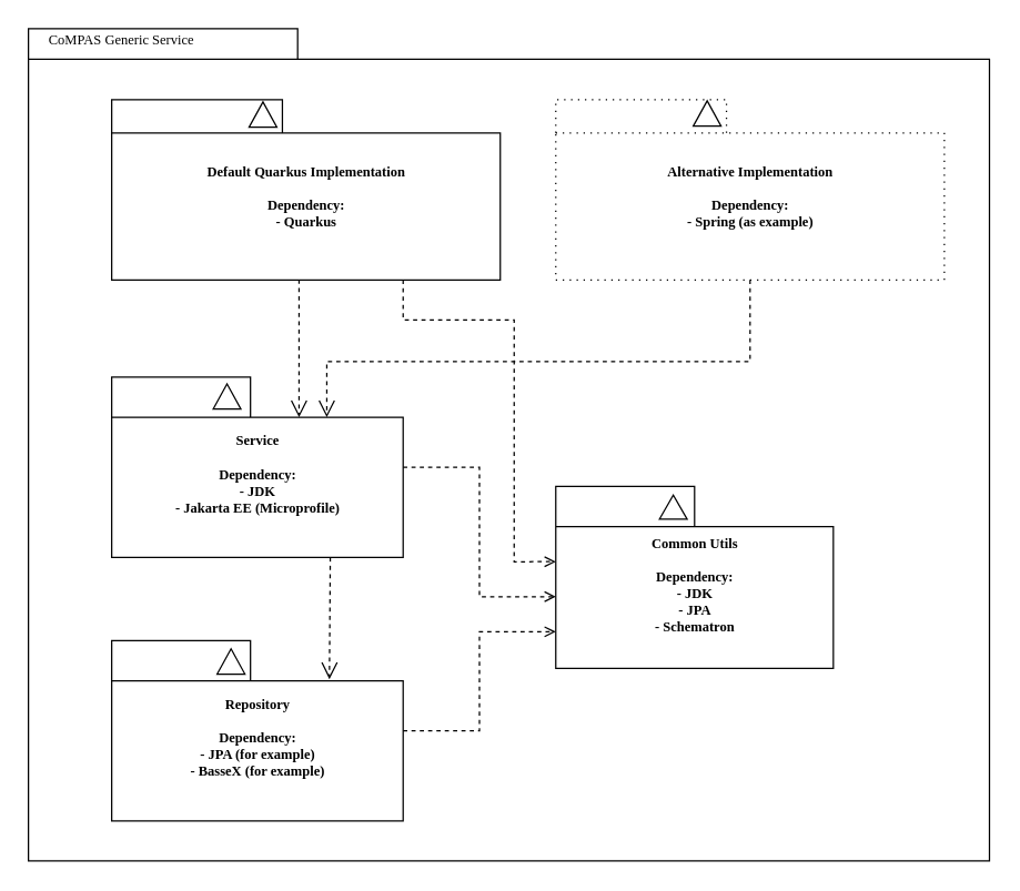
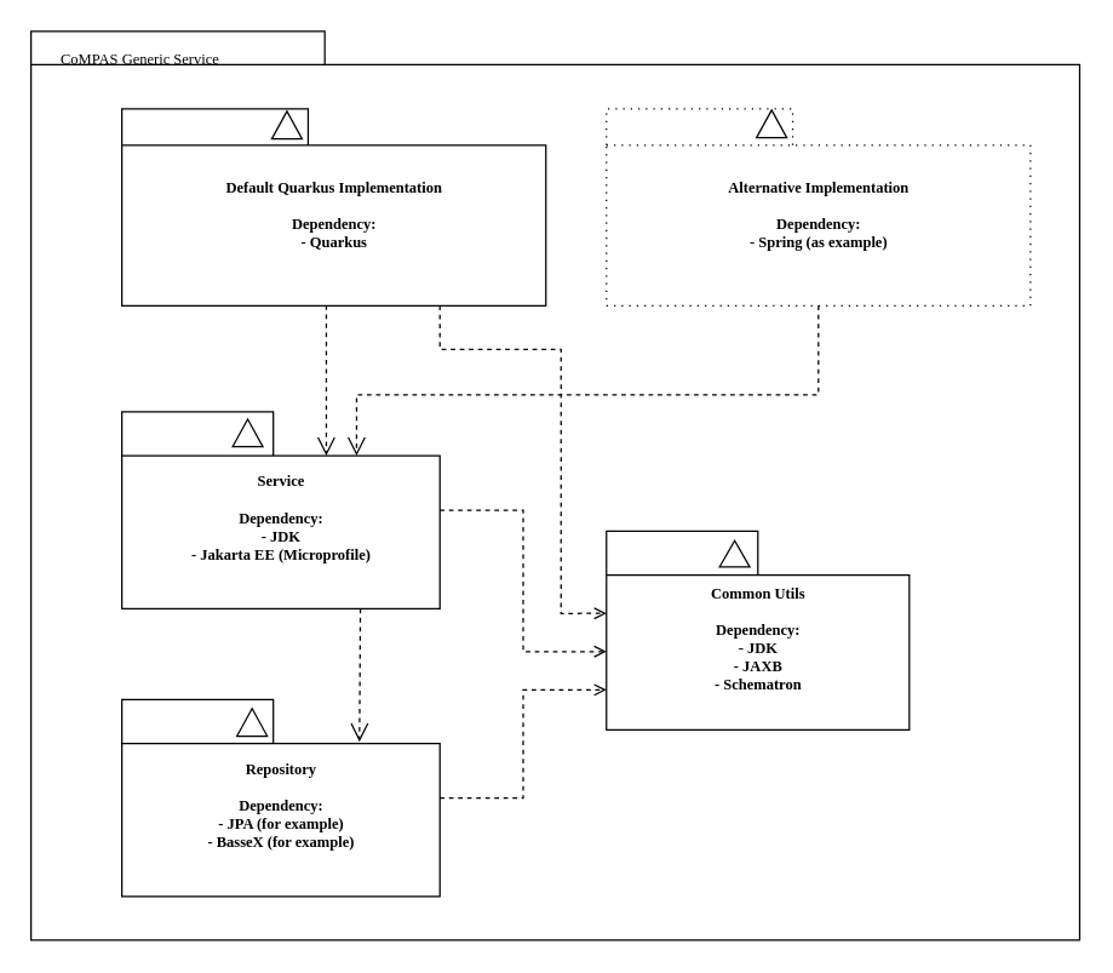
  <mxCell id="0" />
  <mxCell id="1" parent="0" />
  <mxCell id="2" value="" style="shape=folder;fontStyle=1;spacingTop=10;tabWidth=194;tabHeight=22;tabPosition=left;html=1;rounded=0;shadow=0;comic=0;labelBackgroundColor=none;strokeWidth=1;fillColor=none;fontFamily=Verdana;fontSize=10;align=center;" parent="1" vertex="1"><mxGeometry x="20" y="20" width="692.5" height="600" as="geometry" /></mxCell>
  <mxCell id="3" value="" style="group" parent="1" vertex="1" connectable="0"><mxGeometry x="120" y="270" width="170" height="131.18" as="geometry" /></mxCell>
  <mxCell id="4" value="Service&lt;br&gt;&lt;br&gt;Dependency:&lt;br&gt;- JDK&lt;br&gt;- Jakarta EE (Microprofile)" style="shape=folder;fontStyle=1;spacingTop=10;tabWidth=100;tabHeight=29;tabPosition=left;html=1;rounded=0;shadow=0;comic=0;labelBackgroundColor=none;strokeWidth=1;fontFamily=Verdana;fontSize=10;align=center;" parent="3" vertex="1"><mxGeometry x="-40" y="1.18" width="210" height="130" as="geometry" /></mxCell>
  <mxCell id="5" value="" style="triangle;whiteSpace=wrap;html=1;rounded=0;shadow=0;comic=0;labelBackgroundColor=none;strokeColor=#000000;strokeWidth=1;fillColor=#ffffff;fontFamily=Verdana;fontSize=10;fontColor=#000000;align=center;rotation=-90;" parent="3" vertex="1"><mxGeometry x="33.996" y="5.18" width="18.196" height="20" as="geometry" /></mxCell>
- <mxCell id="6" value="CoMPAS Generic Service" style="text;html=1;align=left;verticalAlign=top;spacingTop=-4;fontSize=10;fontFamily=Verdana" parent="1" vertex="1"><mxGeometry x="32.5" y="20" width="130" height="20" as="geometry" /></mxCell>
+ <mxCell id="6" value="CoMPAS Generic Service" style="text;html=1;align=left;verticalAlign=top;spacingTop=-4;fontSize=10;fontFamily=Verdana" parent="1" vertex="1"><mxGeometry x="37.5" y="30" width="130" height="20" as="geometry" /></mxCell>
  <mxCell id="7" value="" style="group" parent="1" vertex="1" connectable="0"><mxGeometry x="80" y="460" width="210" height="130" as="geometry" /></mxCell>
  <mxCell id="8" value="Repository&lt;br&gt;&lt;br&gt;Dependency:&lt;br&gt;- JPA (for example)&lt;br&gt;- BasseX (for example)" style="shape=folder;fontStyle=1;spacingTop=10;tabWidth=100;tabHeight=29;tabPosition=left;html=1;rounded=0;shadow=0;comic=0;labelBackgroundColor=none;strokeWidth=1;fontFamily=Verdana;fontSize=10;align=center;" parent="7" vertex="1"><mxGeometry y="1.182" width="210" height="130" as="geometry" /></mxCell>
  <mxCell id="9" value="" style="triangle;whiteSpace=wrap;html=1;rounded=0;shadow=0;comic=0;labelBackgroundColor=none;strokeColor=#000000;strokeWidth=1;fillColor=#ffffff;fontFamily=Verdana;fontSize=10;fontColor=#000000;align=center;rotation=-90;" parent="7" vertex="1"><mxGeometry x="76.896" y="6.18" width="18.196" height="20" as="geometry" /></mxCell>
  <mxCell id="10" value="" style="group" parent="1" vertex="1" connectable="0"><mxGeometry x="80" y="70" width="280" height="130" as="geometry" /></mxCell>
  <mxCell id="11" value="Default Quarkus Implementation&lt;br&gt;&lt;br&gt;Dependency:&lt;br&gt;- Quarkus" style="shape=folder;fontStyle=1;spacingTop=10;tabWidth=123;tabHeight=24;tabPosition=left;html=1;rounded=0;shadow=0;comic=0;labelBackgroundColor=none;strokeWidth=1;fontFamily=Verdana;fontSize=10;align=center;" parent="10" vertex="1"><mxGeometry y="1.182" width="280" height="130" as="geometry" /></mxCell>
  <mxCell id="12" value="" style="triangle;whiteSpace=wrap;html=1;rounded=0;shadow=0;comic=0;labelBackgroundColor=none;strokeColor=#000000;strokeWidth=1;fillColor=#ffffff;fontFamily=Verdana;fontSize=10;fontColor=#000000;align=center;rotation=-90;" parent="10" vertex="1"><mxGeometry x="99.906" y="2.0" width="18.196" height="20" as="geometry" /></mxCell>
  <mxCell id="13" value="" style="group" parent="1" vertex="1" connectable="0"><mxGeometry x="400" y="70" width="280" height="130" as="geometry" /></mxCell>
  <mxCell id="14" value="Alternative Implementation&lt;br&gt;&lt;br&gt;Dependency:&lt;br&gt;- Spring (as example)" style="shape=folder;fontStyle=1;spacingTop=10;tabWidth=123;tabHeight=24;tabPosition=left;html=1;rounded=0;shadow=0;comic=0;labelBackgroundColor=none;strokeWidth=1;fontFamily=Verdana;fontSize=10;align=center;dashed=1;dashPattern=1 4;" parent="13" vertex="1"><mxGeometry y="1.182" width="280" height="130" as="geometry" /></mxCell>
  <mxCell id="15" value="" style="triangle;whiteSpace=wrap;html=1;rounded=0;shadow=0;comic=0;labelBackgroundColor=none;strokeColor=#000000;strokeWidth=1;fillColor=#ffffff;fontFamily=Verdana;fontSize=10;fontColor=#000000;align=center;rotation=-90;" parent="13" vertex="1"><mxGeometry x="99.996" y="1.18" width="18.196" height="20" as="geometry" /></mxCell>
  <mxCell id="16" style="rounded=0;html=1;dashed=1;labelBackgroundColor=none;startFill=0;endArrow=open;endFill=0;endSize=10;fontFamily=Verdana;fontSize=10;entryX=0;entryY=0;entryDx=135;entryDy=29;entryPerimeter=0;" parent="1" target="4" edge="1"><mxGeometry relative="1" as="geometry"><mxPoint x="215" y="201" as="sourcePoint" /><mxPoint x="407.05" y="503.022" as="targetPoint" /><Array as="points" /></mxGeometry></mxCell>
  <mxCell id="17" style="rounded=0;html=1;dashed=1;labelBackgroundColor=none;startFill=0;endArrow=open;endFill=0;endSize=10;fontFamily=Verdana;fontSize=10;exitX=0.5;exitY=1;exitDx=0;exitDy=0;exitPerimeter=0;entryX=0;entryY=0;entryDx=155;entryDy=29;entryPerimeter=0;" parent="1" source="14" target="4" edge="1"><mxGeometry relative="1" as="geometry"><mxPoint x="415" y="411.182" as="sourcePoint" /><mxPoint x="300" y="295" as="targetPoint" /><Array as="points"><mxPoint x="540" y="260" /><mxPoint x="235" y="260" /></Array></mxGeometry></mxCell>
  <mxCell id="18" style="rounded=0;html=1;dashed=1;labelBackgroundColor=none;startFill=0;endArrow=open;endFill=0;endSize=10;fontFamily=Verdana;fontSize=10;entryX=0.747;entryY=0.214;entryDx=0;entryDy=0;entryPerimeter=0;exitX=0.75;exitY=1;exitDx=0;exitDy=0;exitPerimeter=0;" parent="1" source="4" target="8" edge="1"><mxGeometry relative="1" as="geometry"><mxPoint x="235" y="401.182" as="sourcePoint" /><mxPoint x="236.15" y="483.022" as="targetPoint" /></mxGeometry></mxCell>
  <mxCell id="19" value="" style="group" parent="1" vertex="1" connectable="0"><mxGeometry x="400" y="350" width="200" height="131.18" as="geometry" /></mxCell>
- <mxCell id="20" value="Common Utils&lt;br&gt;&lt;br&gt;Dependency:&lt;br&gt;- JDK&lt;br&gt;- JPA&lt;br&gt;- Schematron" style="shape=folder;fontStyle=1;spacingTop=10;tabWidth=100;tabHeight=29;tabPosition=left;html=1;rounded=0;shadow=0;comic=0;labelBackgroundColor=none;strokeWidth=1;fontFamily=Verdana;fontSize=10;align=center;" parent="19" vertex="1"><mxGeometry width="200" height="131.18" as="geometry" /></mxCell>
+ <mxCell id="20" value="Common Utils&lt;br&gt;&lt;br&gt;Dependency:&lt;br&gt;- JDK&lt;br&gt;- JAXB&lt;br&gt;- Schematron" style="shape=folder;fontStyle=1;spacingTop=10;tabWidth=100;tabHeight=29;tabPosition=left;html=1;rounded=0;shadow=0;comic=0;labelBackgroundColor=none;strokeWidth=1;fontFamily=Verdana;fontSize=10;align=center;" parent="19" vertex="1"><mxGeometry width="200" height="131.18" as="geometry" /></mxCell>
  <mxCell id="21" value="" style="triangle;whiteSpace=wrap;html=1;rounded=0;shadow=0;comic=0;labelBackgroundColor=none;strokeColor=#000000;strokeWidth=1;fillColor=#ffffff;fontFamily=Verdana;fontSize=10;fontColor=#000000;align=center;rotation=-90;" parent="19" vertex="1"><mxGeometry x="75.999" y="5.0" width="17.329" height="20" as="geometry" /></mxCell>
  <mxCell id="22" style="edgeStyle=orthogonalEdgeStyle;rounded=0;orthogonalLoop=1;jettySize=auto;html=1;entryX=0;entryY=0;entryDx=0;entryDy=79.5;entryPerimeter=0;dashed=1;endArrow=open;endFill=0;" parent="1" source="4" target="20" edge="1"><mxGeometry relative="1" as="geometry" /></mxCell>
  <mxCell id="23" style="edgeStyle=orthogonalEdgeStyle;rounded=0;orthogonalLoop=1;jettySize=auto;html=1;entryX=0;entryY=0;entryDx=0;entryDy=104.75;entryPerimeter=0;dashed=1;endArrow=open;endFill=0;" parent="1" source="8" target="20" edge="1"><mxGeometry relative="1" as="geometry" /></mxCell>
  <mxCell id="24" style="edgeStyle=orthogonalEdgeStyle;rounded=0;orthogonalLoop=1;jettySize=auto;html=1;entryX=0;entryY=0;entryDx=0;entryDy=54.25;entryPerimeter=0;dashed=1;exitX=0.75;exitY=1;exitDx=0;exitDy=0;exitPerimeter=0;endArrow=open;endFill=0;" parent="1" source="11" target="20" edge="1"><mxGeometry relative="1" as="geometry"><Array as="points"><mxPoint x="290" y="230" /><mxPoint x="370" y="230" /><mxPoint x="370" y="405" /></Array></mxGeometry></mxCell>
